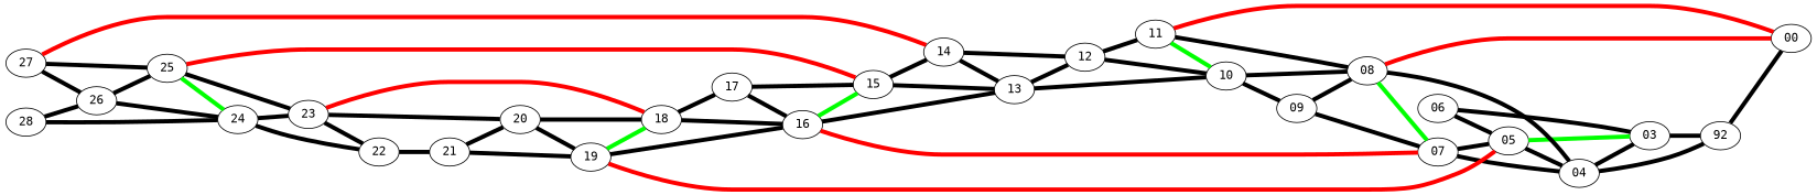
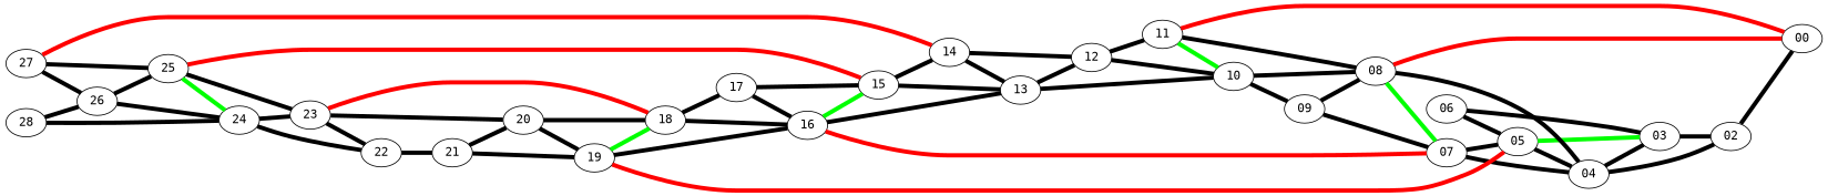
  graph {
    fontname="DejaVu Sans Mono"
    rankdir=LR
    node [fontname="DejaVu Sans Mono"]
    edge [color=black fontname="DejaVu Sans Mono" penwidth=5]
    n1 [height=0 label=00 width=0]
-   n2 [height=0 label=92 width=0]
+   n2 [height=0 label=02 width=0]
    n3 [height=0 label=03 width=0]
    n4 [height=0 label=04 width=0]
    n5 [height=0 label=05 width=0]
    n6 [height=0 label=06 width=0]
    n7 [height=0 label=07 width=0]
    n8 [height=0 label=08 width=0]
    n9 [height=0 label=09 width=0]
    n10 [height=0 label=10 width=0]
    n11 [height=0 label=11 width=0]
    n12 [height=0 label=12 width=0]
    n13 [height=0 label=13 width=0]
    n14 [height=0 label=14 width=0]
    n15 [height=0 label=15 width=0]
    n16 [height=0 label=16 width=0]
    n17 [height=0 label=17 width=0]
    n18 [height=0 label=18 width=0]
    n19 [height=0 label=19 width=0]
    n20 [height=0 label=20 width=0]
    n21 [height=0 label=21 width=0]
    n22 [height=0 label=22 width=0]
    n23 [height=0 label=23 width=0]
    n24 [height=0 label=24 width=0]
    n25 [height=0 label=25 width=0]
    n26 [height=0 label=26 width=0]
    n27 [height=0 label=27 width=0]
    n28 [height=0 label=28 width=0]
    n2 -- n1
    n3 -- n2
    n4 -- n2
    n4 -- n3
    n5 -- n3 [color=green]
    n5 -- n4
    n6 -- n3
    n6 -- n5
    n7 -- n4
    n7 -- n5
    n8 -- n1 [color=red]
    n8 -- n4
    n8 -- n7 [color=green]
    n9 -- n7
    n9 -- n8
    n10 -- n8
    n10 -- n9
    n11 -- n1 [color=red]
    n11 -- n8
    n11 -- n10 [color=green]
    n12 -- n10
    n12 -- n11
    n13 -- n10
    n13 -- n12
    n14 -- n12
    n14 -- n13
    n15 -- n13
    n15 -- n14
    n16 -- n7 [color=red]
    n16 -- n13
    n16 -- n15 [color=green]
    n17 -- n15
    n17 -- n16
    n18 -- n16
    n18 -- n17
    n19 -- n5 [color=red]
    n19 -- n16
    n19 -- n18 [color=green]
    n20 -- n18
    n20 -- n19
    n21 -- n19
    n21 -- n20
    n22 -- n21
    n23 -- n18 [color=red]
    n23 -- n20
    n23 -- n22
    n24 -- n22
    n24 -- n23
    n25 -- n15 [color=red]
    n25 -- n23
    n25 -- n24 [color=green]
    n26 -- n24
    n26 -- n25
    n27 -- n14 [color=red]
    n27 -- n25
    n27 -- n26
    n28 -- n24
    n28 -- n26
  }
